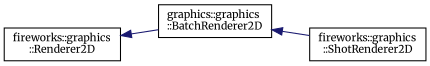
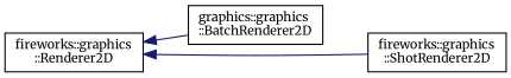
  digraph {
    fontname=Merriweather
    rankdir=LR
    node [color=black fillcolor=white fontname=Merriweather fontsize=10 shape=record style=filled]
    edge [color=midnightblue dir=back fontname=Merriweather fontsize=10 labelfontname=Helvetica labelfontsize=10 style=solid]
    n1 [height=0.2 label="fireworks::graphics\l::Renderer2D" width=0.4]
    n2 [height=0.2 label="graphics::graphics\l::BatchRenderer2D" width=0.4]
    n3 [height=0.2 label="fireworks::graphics\l::ShotRenderer2D" width=0.4]
    n1 -> n2
-   n2 -> n3
+   n1 -> n3
  }
